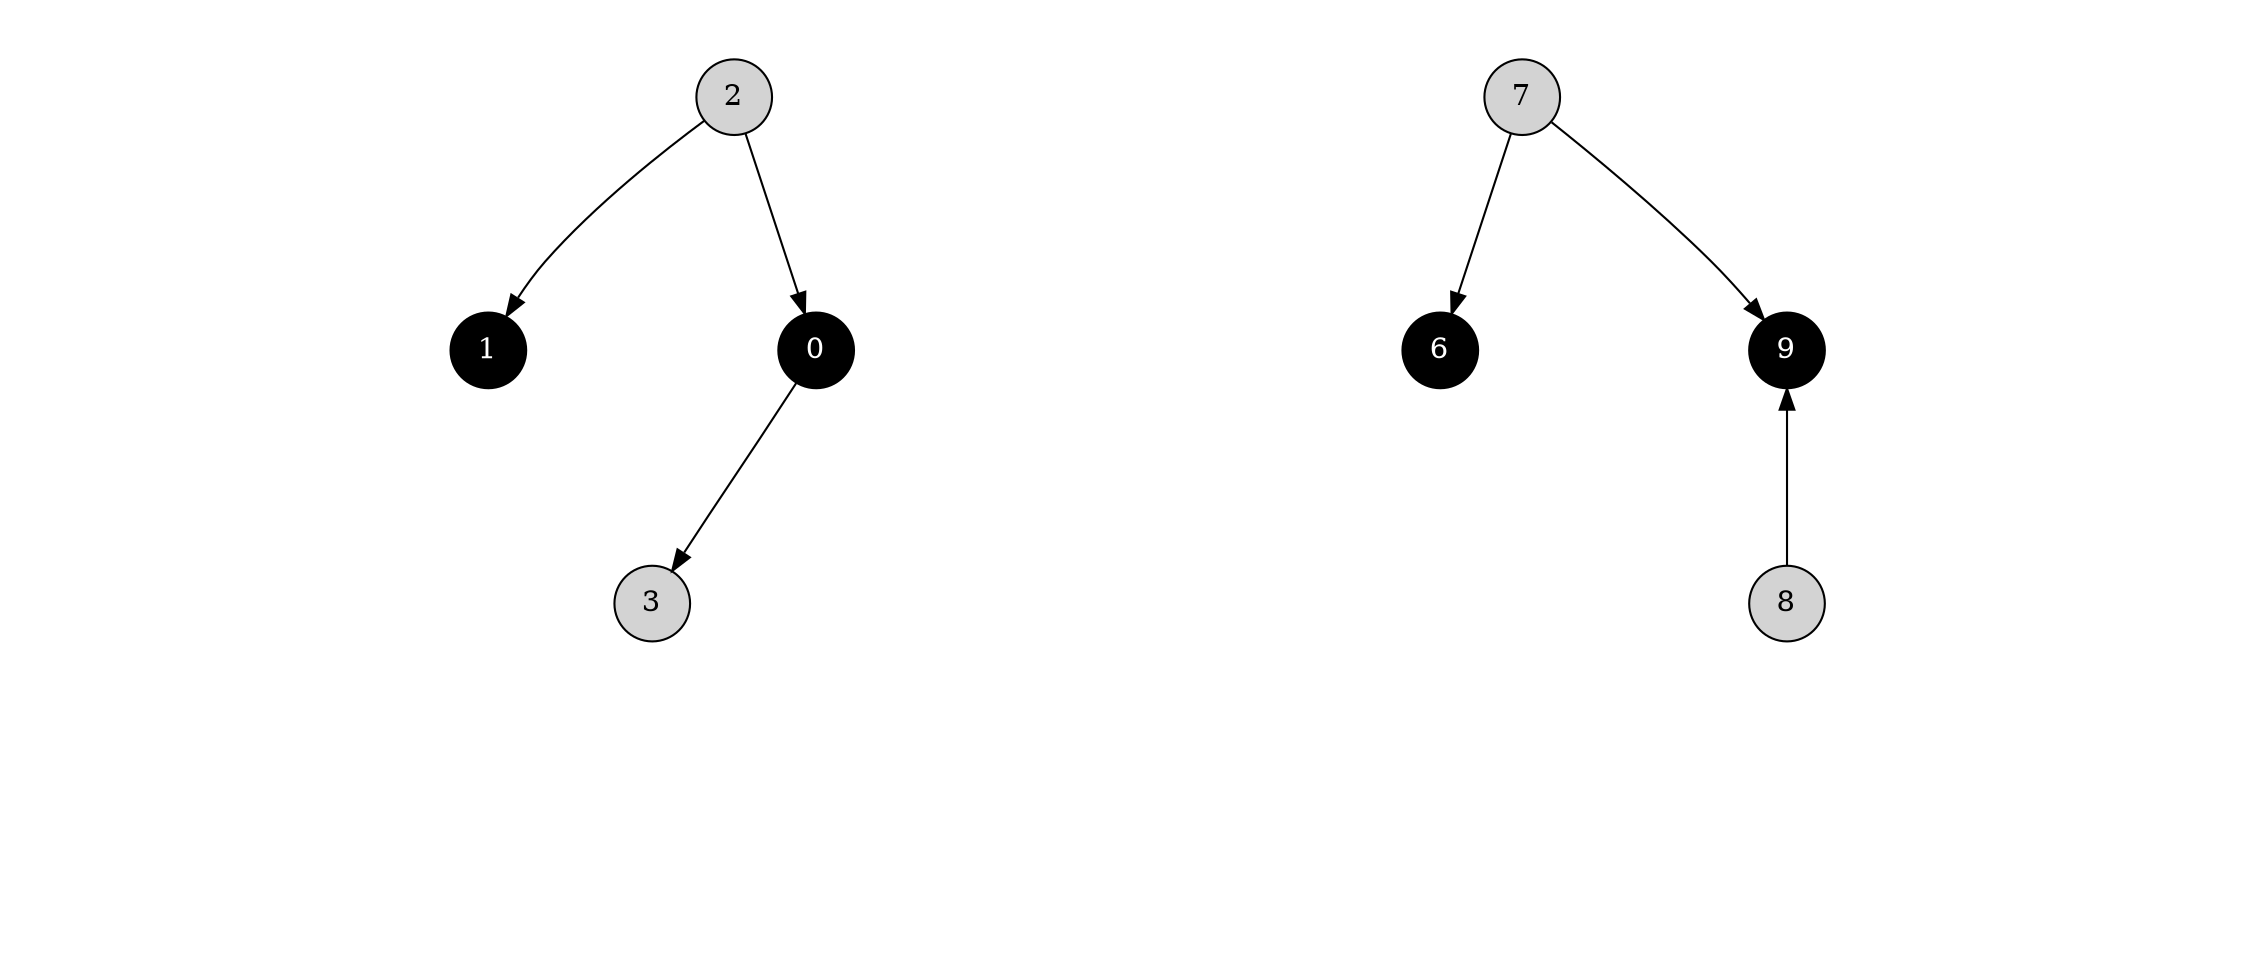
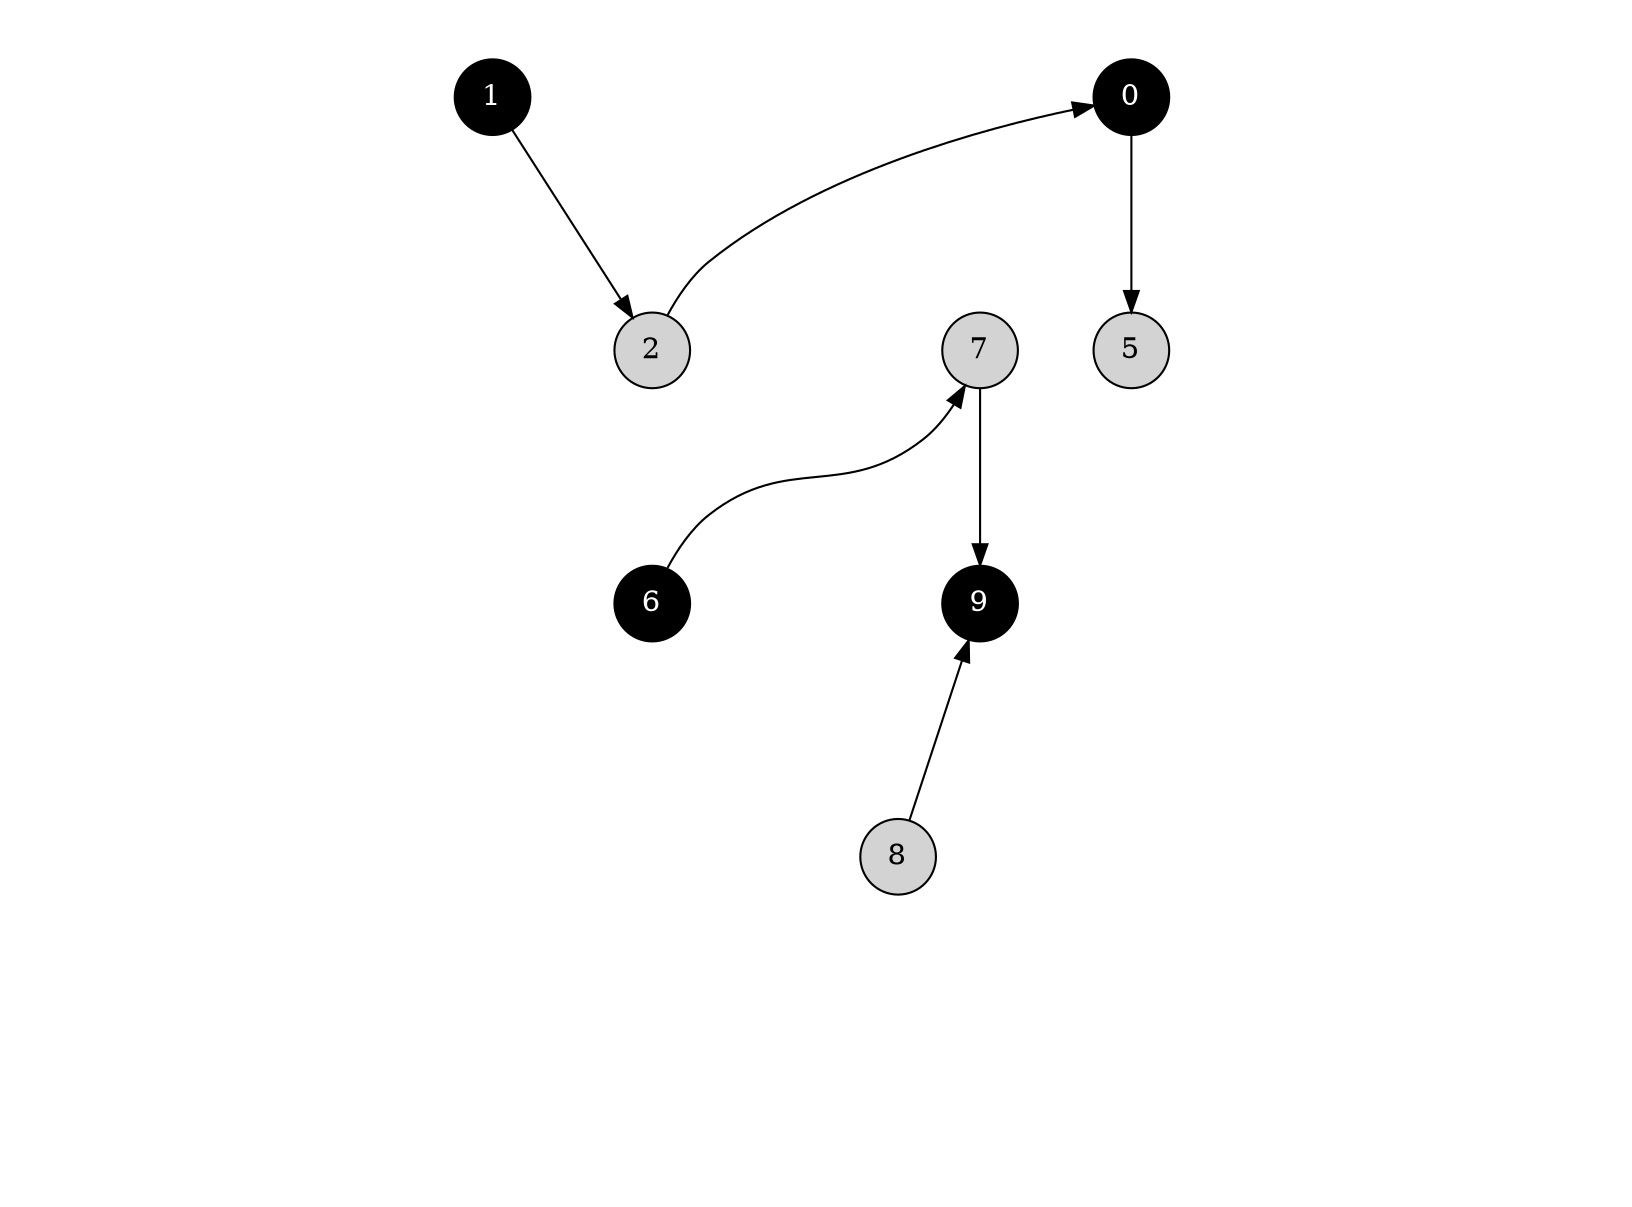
  digraph {
    node [shape=circle style=invis]
    edge [style=invis]
    nila1l
    nila1m
    nila1r
    nila3l
    nila3m
    nila3r
-   n7 [fillcolor=lightgray fontcolor=black label=3 style=filled]
+   n7 [fillcolor=lightgray fontcolor=black label=5 style=filled]
    nila4m
    nila4r
    n10 [fillcolor=black fontcolor=white label=1 style=filled]
    nila2m
    n12 [fillcolor=black fontcolor=white label=0 style=filled]
    nila6l
    nila6m
    nila6r
    nila8l
    nila8m
    nila8r
    n19 [fillcolor=lightgray fontcolor=black label=8 style=filled]
    nila9m
    nila9r
    n22 [fillcolor=black fontcolor=white label=6 style=filled]
    nila7m
    n24 [fillcolor=black fontcolor=white label=9 style=filled]
    n25 [fillcolor=lightgray fontcolor=black label=2 style=filled]
    nila5m
    n27 [fillcolor=lightgray fontcolor=black label=7 style=filled]
    subgraph sub_1 {
      rank=same
      nila1l
      nila1m
      nila1r
    }
    subgraph sub_2 {
      rank=same
      nila3l
      nila3m
      nila3r
    }
    subgraph sub_3 {
      rank=same
      n7
      nila4m
      nila4r
    }
    subgraph sub_4 {
      rank=same
      n10
      nila2m
      n12
    }
    subgraph sub_5 {
      rank=same
      nila6l
      nila6m
      nila6r
    }
    subgraph sub_6 {
      rank=same
      nila8l
      nila8m
      nila8r
    }
    subgraph sub_7 {
      rank=same
      n19
      nila9m
      nila9r
    }
    subgraph sub_8 {
      rank=same
      n22
      nila7m
      n24
    }
    subgraph sub_9 {
      rank=same
      n25
      nila5m
      n27
    }
    nila1l -> nila1m
    nila1m -> nila1r
    nila3l -> nila3m
    nila3m -> nila3r
    n7 -> nila3l
    n7 -> nila3m
    n7 -> nila3r
    n7 -> nila4m
    nila4m -> nila4r
    n10 -> nila1l
    n10 -> nila1m
    n10 -> nila1r
    n10 -> nila2m
    nila2m -> n12
    n12 -> n7 [style=""]
    n12 -> nila4m
    n12 -> nila4r
    nila6l -> nila6m
    nila6m -> nila6r
    nila8l -> nila8m
    nila8m -> nila8r
    n19 -> nila8l
    n19 -> nila8m
    n19 -> nila8r
    n19 -> nila9m
    n19 -> n24 [style=""]
    nila9m -> nila9r
    n22 -> nila6l
    n22 -> nila6m
    n22 -> nila6r
    n22 -> nila7m
    nila7m -> n24
    n24 -> nila9m
    n24 -> nila9r
-   n25 -> n10 [style=""]
+   n10 -> n25 [style=""]
    n25 -> nila2m
    n25 -> n12 [style=""]
    n25 -> nila5m
    nila5m -> n27
-   n27 -> n22 [style=""]
+   n22 -> n27 [style=""]
    n27 -> nila7m
    n27 -> n24 [style=""]
  }
